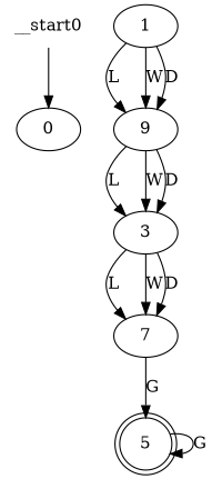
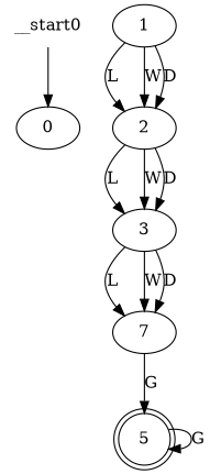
  digraph {
    n1 [label=0]
    n2 [label=1]
-   n3 [label=9]
+   n3 [label=2]
    n4 [label=3]
    n5 [label=7]
    n6 [label=5 shape=doublecircle]
    __start0 [shape=none]
    n2 -> n3 [label=L]
    n2 -> n3 [label=W]
    n2 -> n3 [label=D]
    n3 -> n4 [label=L]
    n3 -> n4 [label=W]
    n3 -> n4 [label=D]
    n4 -> n5 [label=L]
    n4 -> n5 [label=W]
    n4 -> n5 [label=D]
    n5 -> n6 [label=G]
    n6 -> n6 [label=G]
    __start0 -> n1
  }
